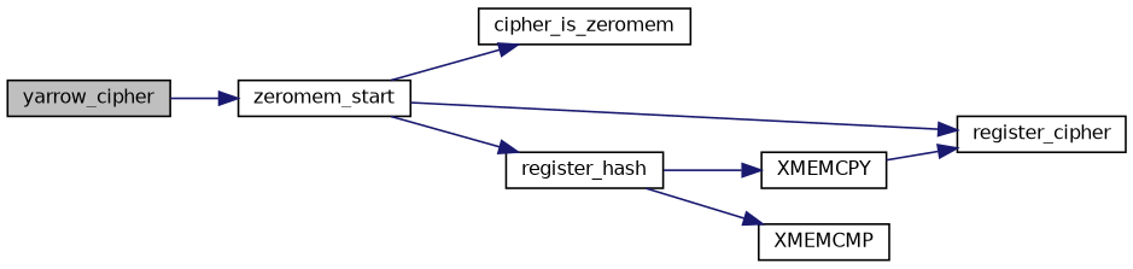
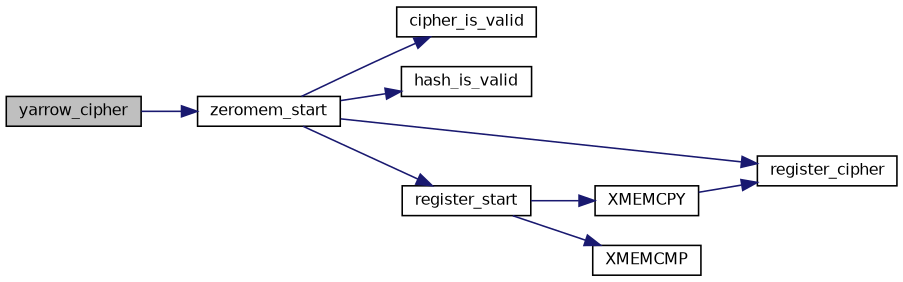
  digraph {
    fontname="DejaVu Sans"
    rankdir=LR
    node [color=black fillcolor=white fontname="DejaVu Sans" fontsize=10 shape=record style=filled]
    edge [color=midnightblue fontname="DejaVu Sans" fontsize=10 labelfontname=Helvetica labelfontsize=10 style=solid]
    n1 [fillcolor=grey75 fontcolor=black height=0.2 label=yarrow_cipher width=0.4]
    n2 [height=0.2 label=zeromem_start width=0.4]
-   n3 [height=0.2 label=cipher_is_zeromem width=0.4]
+   n3 [height=0.2 label=cipher_is_valid width=0.4]
+   n4 [height=0.2 label=hash_is_valid width=0.4]
    n5 [height=0.2 label=register_cipher width=0.4]
-   n6 [height=0.2 label=register_hash width=0.4]
+   n6 [height=0.2 label=register_start width=0.4]
    n7 [height=0.2 label=XMEMCPY width=0.4]
    n8 [height=0.2 label=XMEMCMP width=0.4]
    n1 -> n2
    n2 -> n3
+   n2 -> n4
    n2 -> n5
    n2 -> n6
    n6 -> n7
    n6 -> n8
    n7 -> n5
  }
